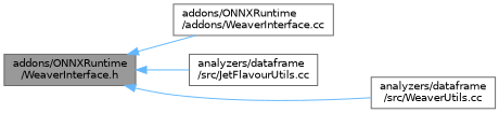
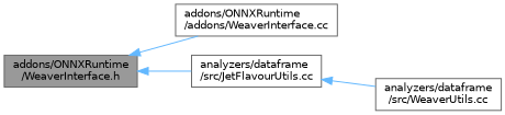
  digraph {
    rankdir=LR
    node [color=grey40 fillcolor=white fontname=Helvetica fontsize=10 shape=box style=filled]
    edge [color=steelblue1 dir=back fontname=Helvetica fontsize=10 labelfontname=Helvetica labelfontsize=10 style=solid]
    n1 [color=gray40 fillcolor=grey60 fontcolor=black height=0.2 label="addons/ONNXRuntime\l/WeaverInterface.h" width=0.4]
    n2 [height=0.2 label="addons/ONNXRuntime\l/addons/WeaverInterface.cc" width=0.4]
    n3 [height=0.2 label="analyzers/dataframe\l/src/JetFlavourUtils.cc" width=0.4]
    n4 [height=0.2 label="analyzers/dataframe\l/src/WeaverUtils.cc" width=0.4]
    n1 -> n2
    n1 -> n3
-   n1 -> n4
+   n3 -> n4
  }
